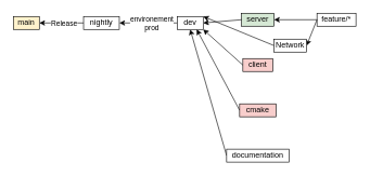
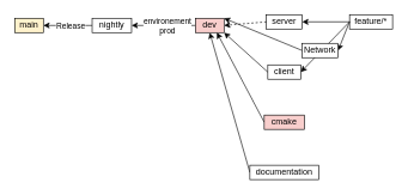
  <mxCell id="0" />
  <mxCell id="1" parent="0" />
  <mxCell id="2" value="" style="endArrow=classic;html=1;exitX=0;exitY=0.5;exitDx=0;exitDy=0;entryX=1;entryY=0.5;entryDx=0;entryDy=0;" parent="1" source="17" target="18" edge="1"><mxGeometry width="50" height="50" relative="1" as="geometry"><mxPoint x="132" y="50" as="sourcePoint" /><mxPoint x="182" y="0" as="targetPoint" /></mxGeometry></mxCell>
  <mxCell id="3" value="Release" style="edgeLabel;html=1;align=center;verticalAlign=middle;resizable=0;points=[];" parent="2" vertex="1" connectable="0"><mxGeometry x="0.36" y="1" relative="1" as="geometry"><mxPoint x="15" y="-1" as="offset" /></mxGeometry></mxCell>
  <mxCell id="4" value="" style="endArrow=classic;html=1;exitX=0;exitY=0.5;exitDx=0;exitDy=0;entryX=1;entryY=0.5;entryDx=0;entryDy=0;" parent="1" source="15" target="17" edge="1"><mxGeometry width="50" height="50" relative="1" as="geometry"><mxPoint x="186.5" y="45" as="sourcePoint" /><mxPoint x="94" y="45" as="targetPoint" /></mxGeometry></mxCell>
  <mxCell id="5" value="environement&lt;br&gt;prod" style="edgeLabel;html=1;align=center;verticalAlign=middle;resizable=0;points=[];" parent="4" vertex="1" connectable="0"><mxGeometry x="-0.203" relative="1" as="geometry"><mxPoint x="-5" as="offset" /></mxGeometry></mxCell>
- <mxCell id="6" value="server" style="rounded=0;whiteSpace=wrap;html=1;fillColor=#d5e8d4;" parent="1" vertex="1"><mxGeometry x="371" y="20" width="50" height="20" as="geometry" /></mxCell>
+ <mxCell id="6" value="server" style="rounded=0;whiteSpace=wrap;html=1;" parent="1" vertex="1"><mxGeometry x="371" y="20" width="50" height="20" as="geometry" /></mxCell>
  <mxCell id="7" value="" style="endArrow=classic;html=1;exitX=0;exitY=0.5;exitDx=0;exitDy=0;entryX=1;entryY=0;entryDx=0;entryDy=0;" parent="1" source="16" target="15" edge="1"><mxGeometry width="50" height="50" relative="1" as="geometry"><mxPoint x="374.5" y="-120" as="sourcePoint" /><mxPoint x="268" y="-120" as="targetPoint" /></mxGeometry></mxCell>
- <mxCell id="8" value="" style="endArrow=classic;html=1;exitX=0;exitY=0.5;exitDx=0;exitDy=0;entryX=1;entryY=0.5;entryDx=0;entryDy=0;" parent="1" source="6" target="15" edge="1"><mxGeometry width="50" height="50" relative="1" as="geometry"><mxPoint x="359.5" y="-30" as="sourcePoint" /><mxPoint x="302" y="65" as="targetPoint" /></mxGeometry></mxCell>
- <mxCell id="9" value="client" style="rounded=0;whiteSpace=wrap;html=1;fillColor=#f8cecc;" parent="1" vertex="1"><mxGeometry x="373" y="90" width="46" height="20" as="geometry" /></mxCell>
+ <mxCell id="8" value="" style="endArrow=classic;html=1;exitX=0;exitY=0.5;exitDx=0;exitDy=0;entryX=1;entryY=0.5;entryDx=0;entryDy=0;dashed=1;" parent="1" source="6" target="15" edge="1"><mxGeometry width="50" height="50" relative="1" as="geometry"><mxPoint x="359.5" y="-30" as="sourcePoint" /><mxPoint x="302" y="65" as="targetPoint" /></mxGeometry></mxCell>
+ <mxCell id="9" value="client" style="rounded=0;whiteSpace=wrap;html=1;" parent="1" vertex="1"><mxGeometry x="373" y="90" width="46" height="20" as="geometry" /></mxCell>
  <mxCell id="10" value="" style="endArrow=classic;html=1;exitX=0;exitY=0.5;exitDx=0;exitDy=0;entryX=1;entryY=1;entryDx=0;entryDy=0;" parent="1" source="9" target="15" edge="1"><mxGeometry width="50" height="50" relative="1" as="geometry"><mxPoint x="362" y="45" as="sourcePoint" /><mxPoint x="304.5" y="45" as="targetPoint" /></mxGeometry></mxCell>
  <mxCell id="11" value="feature/*" style="rounded=0;whiteSpace=wrap;html=1;" parent="1" vertex="1"><mxGeometry x="487" y="20" width="60" height="20" as="geometry" /></mxCell>
  <mxCell id="12" value="" style="endArrow=classic;html=1;exitX=0;exitY=0.5;exitDx=0;exitDy=0;entryX=1;entryY=0.5;entryDx=0;entryDy=0;" parent="1" source="11" target="16" edge="1"><mxGeometry width="50" height="50" relative="1" as="geometry"><mxPoint x="439.5" y="-30" as="sourcePoint" /><mxPoint x="367" y="65" as="targetPoint" /></mxGeometry></mxCell>
  <mxCell id="13" value="" style="endArrow=classic;html=1;exitX=0;exitY=0.5;exitDx=0;exitDy=0;entryX=1;entryY=0.5;entryDx=0;entryDy=0;" parent="1" source="11" target="6" edge="1"><mxGeometry width="50" height="50" relative="1" as="geometry"><mxPoint x="497" y="75" as="sourcePoint" /><mxPoint x="432" y="25" as="targetPoint" /></mxGeometry></mxCell>
- <mxCell id="15" value="dev" style="rounded=0;whiteSpace=wrap;html=1;" parent="1" vertex="1"><mxGeometry x="272" y="25" width="40" height="20" as="geometry" /></mxCell>
+ <mxCell id="14" value="" style="endArrow=classic;html=1;exitX=0;exitY=0.5;exitDx=0;exitDy=0;entryX=1;entryY=0.5;entryDx=0;entryDy=0;" parent="1" source="11" target="9" edge="1"><mxGeometry width="50" height="50" relative="1" as="geometry"><mxPoint x="492" y="0" as="sourcePoint" /><mxPoint x="427" y="45" as="targetPoint" /></mxGeometry></mxCell>
+ <mxCell id="15" value="dev" style="rounded=0;whiteSpace=wrap;html=1;fillColor=#f8cecc;" parent="1" vertex="1"><mxGeometry x="272" y="25" width="40" height="20" as="geometry" /></mxCell>
  <mxCell id="16" value="Network" style="rounded=0;whiteSpace=wrap;html=1;" parent="1" vertex="1"><mxGeometry x="421" y="60" width="50" height="20" as="geometry" /></mxCell>
  <mxCell id="17" value="nightly" style="rounded=0;whiteSpace=wrap;html=1;" parent="1" vertex="1"><mxGeometry x="128" y="25" width="55" height="20" as="geometry" /></mxCell>
  <mxCell id="18" value="main" style="rounded=0;whiteSpace=wrap;html=1;fillColor=#fff2cc;" parent="1" vertex="1"><mxGeometry x="20" y="25" width="40" height="20" as="geometry" /></mxCell>
  <mxCell id="19" style="edgeStyle=none;html=1;exitX=0;exitY=0.5;exitDx=0;exitDy=0;entryX=0.75;entryY=1;entryDx=0;entryDy=0;" edge="1" parent="1" source="20" target="15"><mxGeometry relative="1" as="geometry" /></mxCell>
  <mxCell id="20" value="cmake" style="rounded=0;whiteSpace=wrap;html=1;fillColor=#f8cecc;" vertex="1" parent="1"><mxGeometry x="368" y="160" width="56" height="20" as="geometry" /></mxCell>
  <mxCell id="21" style="edgeStyle=none;html=1;exitX=0;exitY=0.5;exitDx=0;exitDy=0;entryX=0.5;entryY=1;entryDx=0;entryDy=0;" edge="1" parent="1" source="22" target="15"><mxGeometry relative="1" as="geometry" /></mxCell>
  <mxCell id="22" value="documentation" style="rounded=0;whiteSpace=wrap;html=1;" vertex="1" parent="1"><mxGeometry x="348" y="230" width="96" height="20" as="geometry" /></mxCell>
